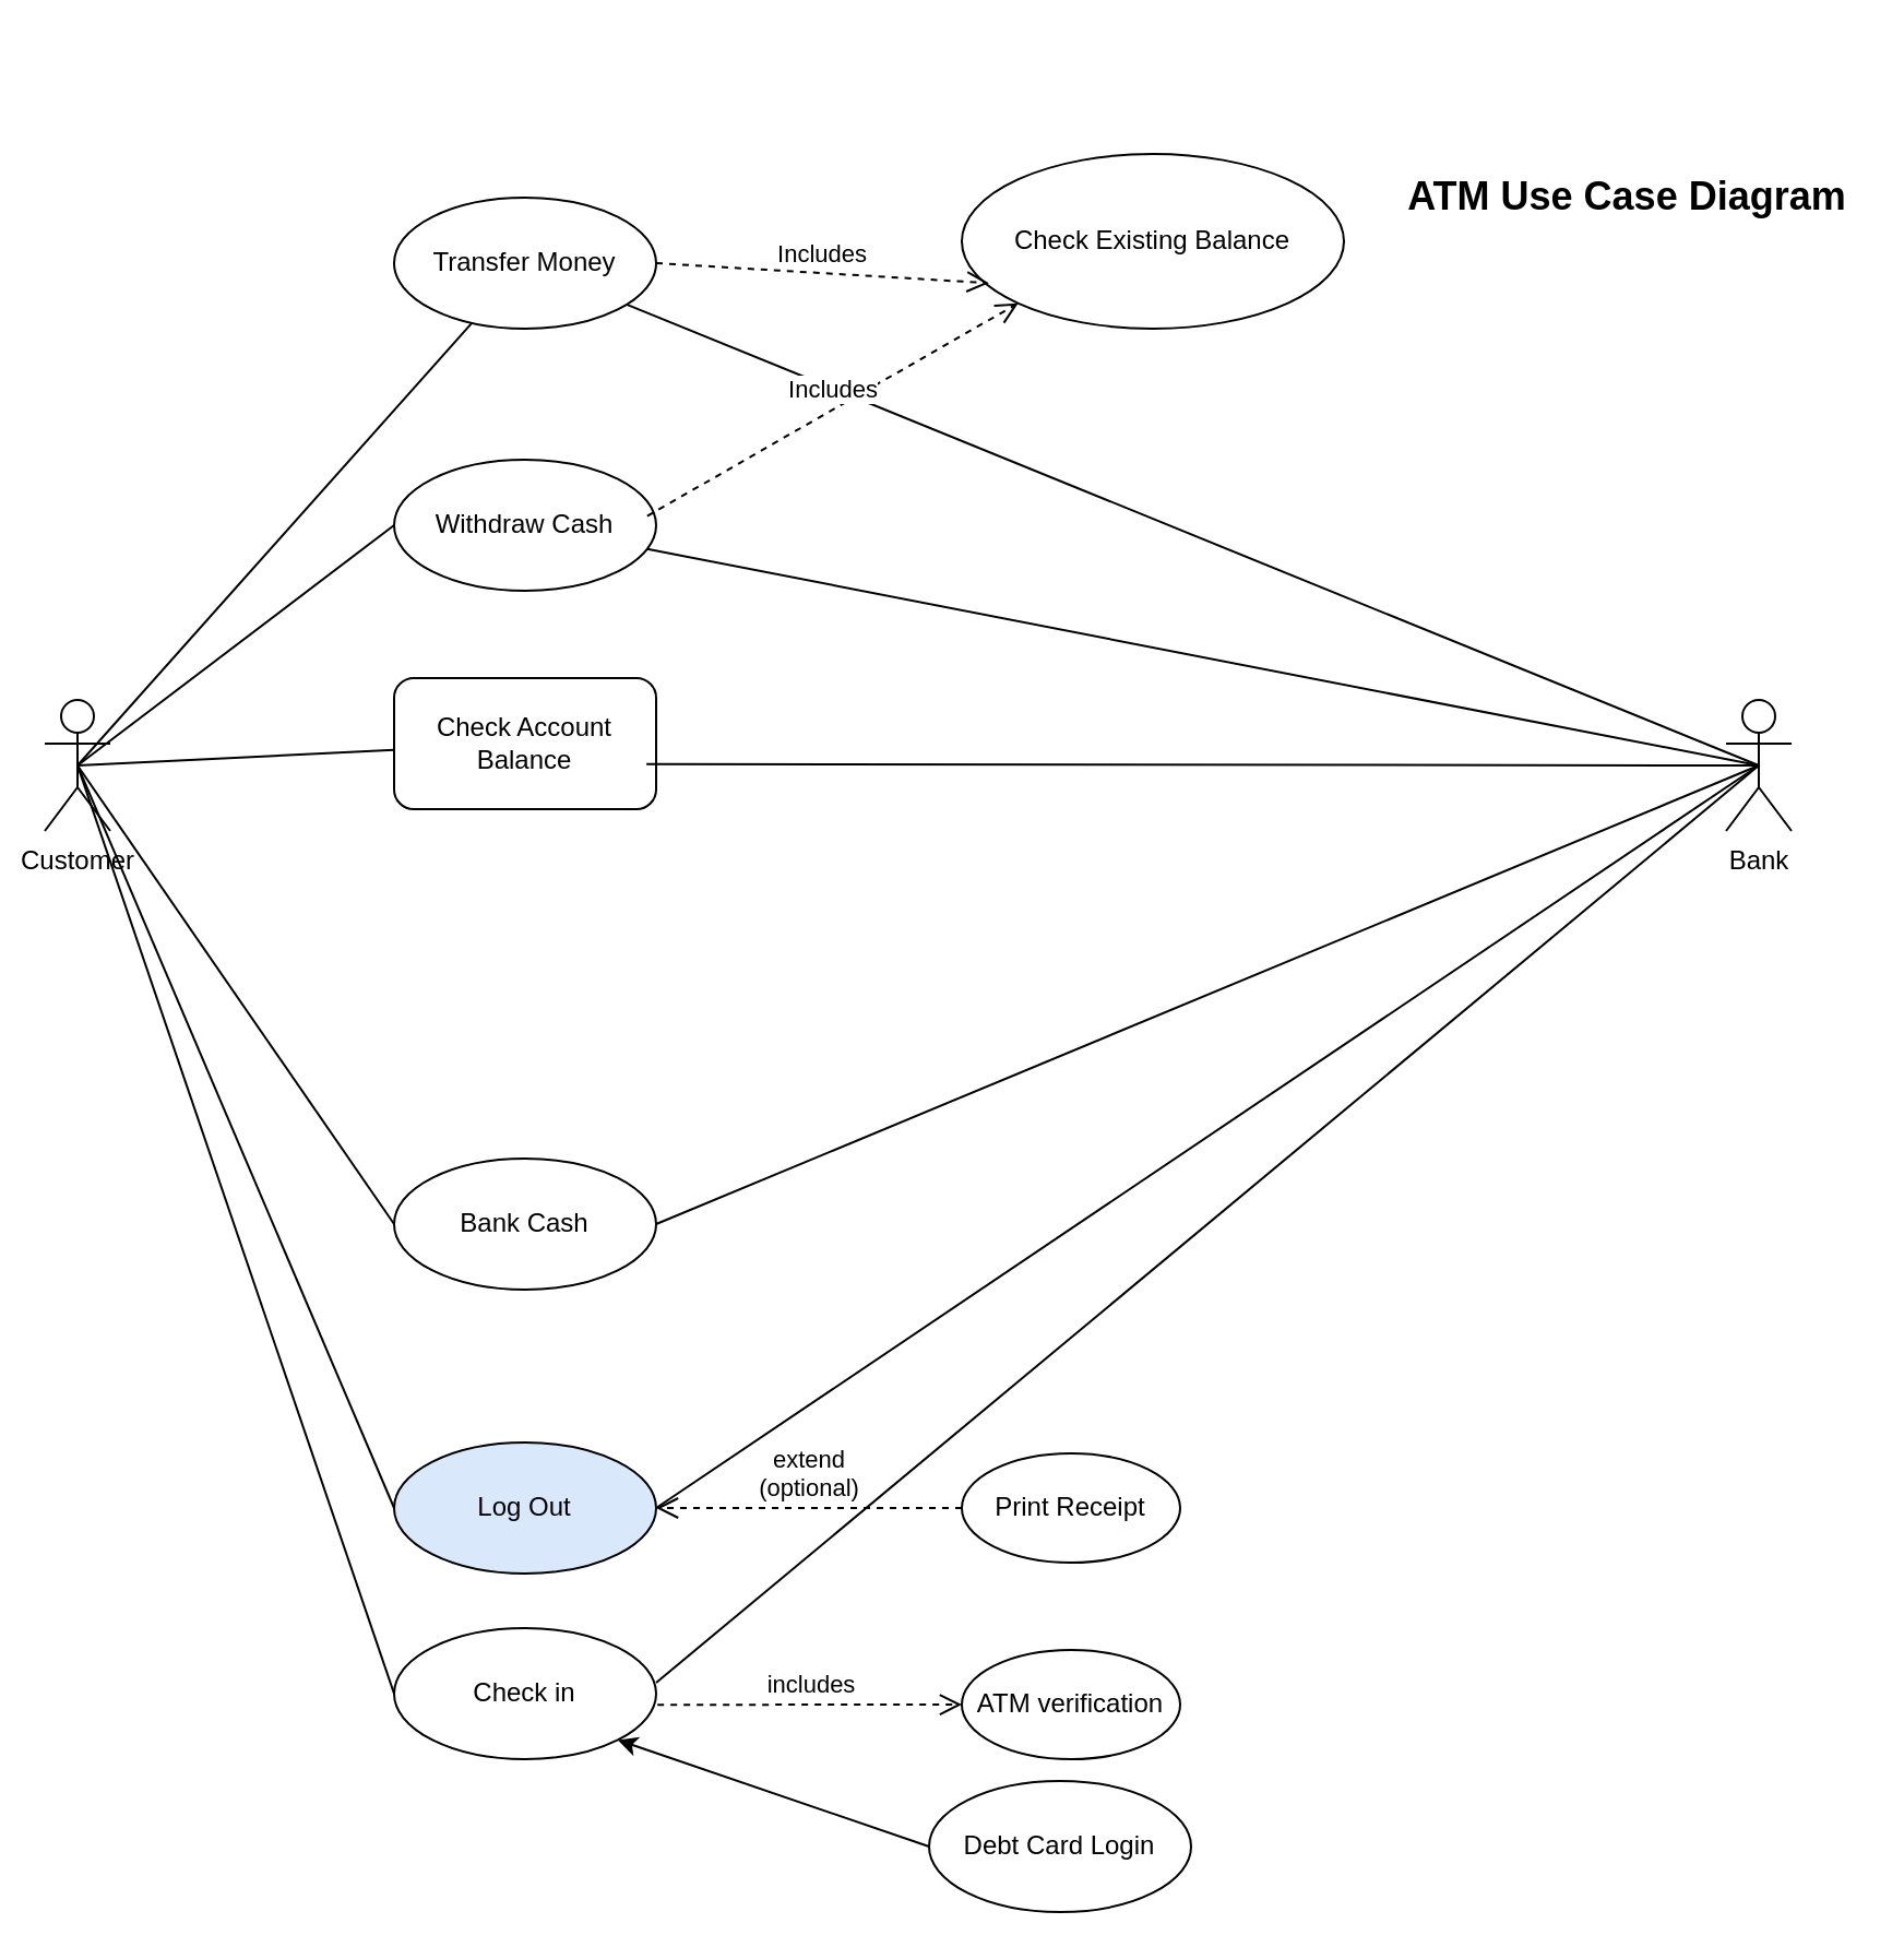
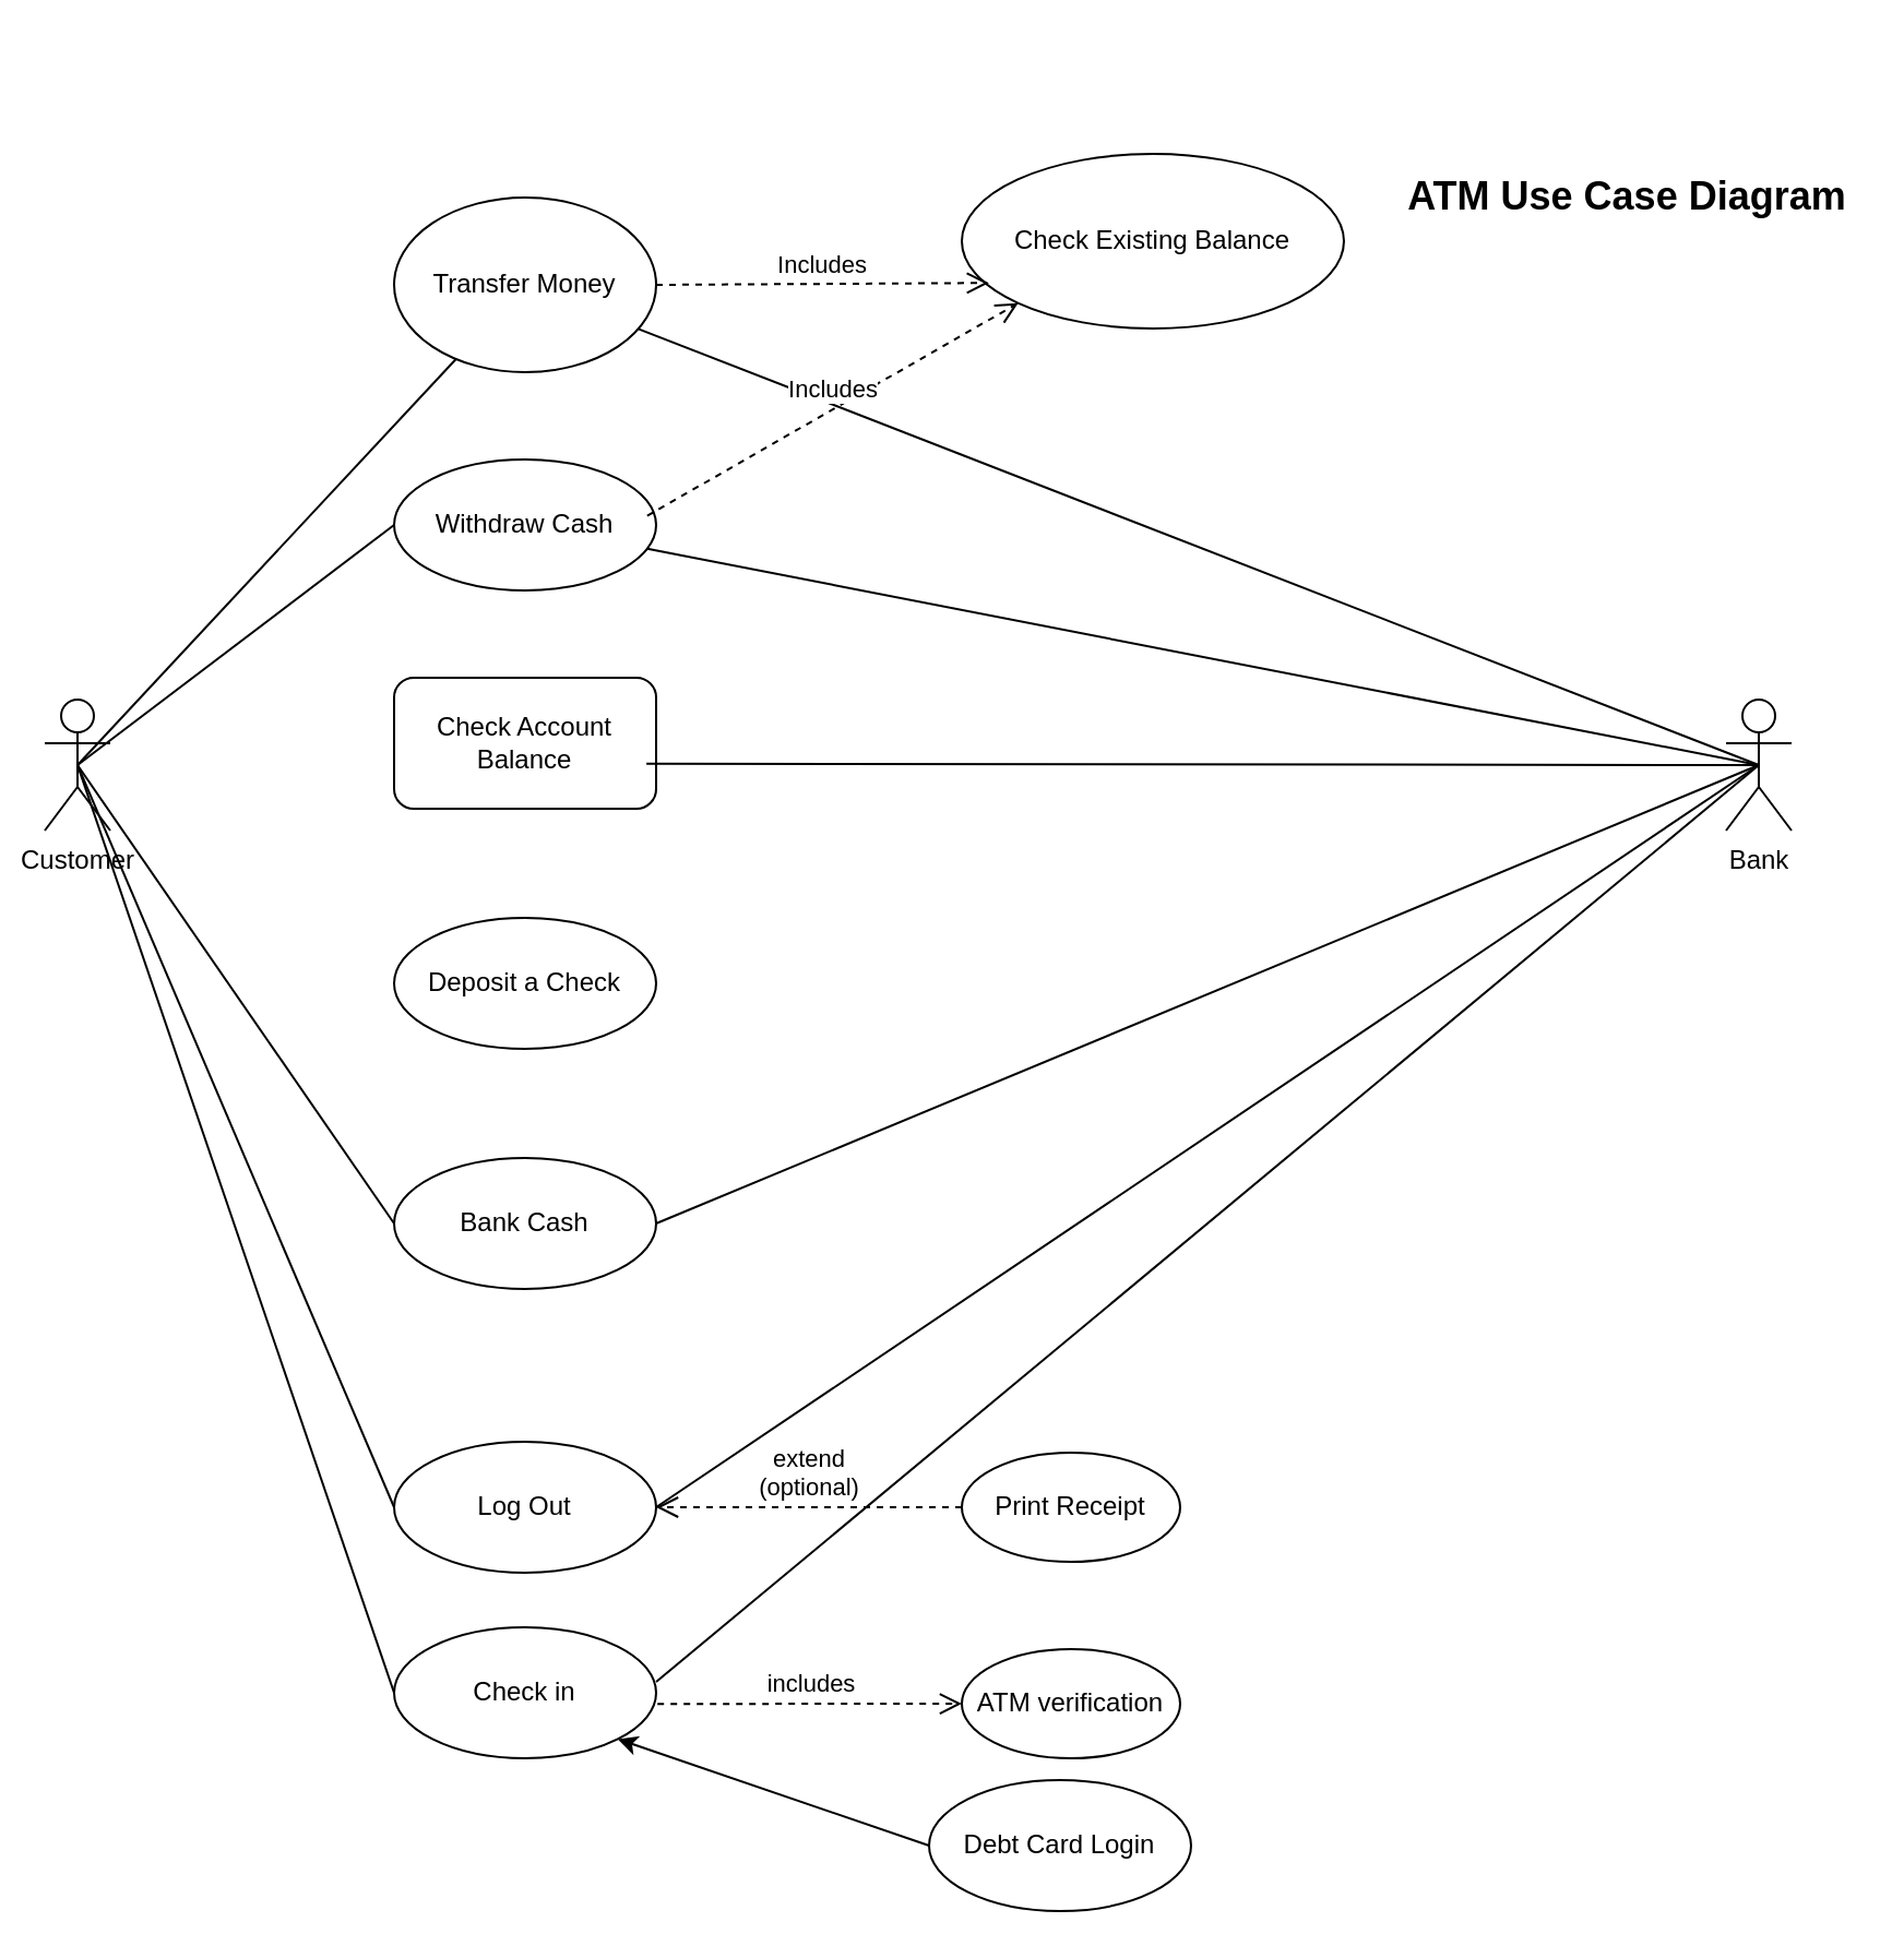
  <mxCell id="0" />
  <mxCell id="1" parent="0" />
  <mxCell id="2" value="Customer" style="shape=umlActor;verticalLabelPosition=bottom;verticalAlign=top;html=1;outlineConnect=0;" vertex="1" parent="1"><mxGeometry x="20" y="320" width="30" height="60" as="geometry" /></mxCell>
  <mxCell id="3" value="" style="endArrow=none;html=1;exitX=0.5;exitY=0.5;exitDx=0;exitDy=0;exitPerimeter=0;" edge="1" parent="1" source="2" target="4"><mxGeometry width="50" height="50" relative="1" as="geometry"><mxPoint x="420" y="420" as="sourcePoint" /><mxPoint x="120" y="290" as="targetPoint" /></mxGeometry></mxCell>
- <mxCell id="4" value="Transfer Money" style="ellipse;whiteSpace=wrap;html=1;" vertex="1" parent="1"><mxGeometry x="180" y="90" width="120" height="60" as="geometry" /></mxCell>
+ <mxCell id="4" value="Transfer Money" style="ellipse;whiteSpace=wrap;html=1;" vertex="1" parent="1"><mxGeometry x="180" y="90" width="120" height="80" as="geometry" /></mxCell>
  <mxCell id="5" value="Check Existing Balance" style="ellipse;whiteSpace=wrap;html=1;" vertex="1" parent="1"><mxGeometry x="440" y="70" width="175" height="80" as="geometry" /></mxCell>
  <mxCell id="6" value="Withdraw Cash" style="ellipse;whiteSpace=wrap;html=1;" vertex="1" parent="1"><mxGeometry x="180" y="210" width="120" height="60" as="geometry" /></mxCell>
  <mxCell id="7" value="Bank" style="shape=umlActor;verticalLabelPosition=bottom;verticalAlign=top;html=1;outlineConnect=0;" vertex="1" parent="1"><mxGeometry x="790" y="320" width="30" height="60" as="geometry" /></mxCell>
  <mxCell id="8" value="" style="endArrow=none;html=1;entryX=0.5;entryY=0.5;entryDx=0;entryDy=0;entryPerimeter=0;" edge="1" parent="1" source="4" target="7"><mxGeometry width="50" height="50" relative="1" as="geometry"><mxPoint x="380" y="410" as="sourcePoint" /><mxPoint x="430" y="360" as="targetPoint" /><Array as="points" /></mxGeometry></mxCell>
  <mxCell id="9" value="" style="endArrow=none;html=1;exitX=0.5;exitY=0.5;exitDx=0;exitDy=0;exitPerimeter=0;entryX=0;entryY=0.5;entryDx=0;entryDy=0;" edge="1" parent="1" source="2" target="6"><mxGeometry width="50" height="50" relative="1" as="geometry"><mxPoint x="380" y="410" as="sourcePoint" /><mxPoint x="430" y="360" as="targetPoint" /></mxGeometry></mxCell>
  <mxCell id="10" value="" style="endArrow=none;html=1;entryX=0.5;entryY=0.5;entryDx=0;entryDy=0;entryPerimeter=0;" edge="1" parent="1" source="6" target="7"><mxGeometry width="50" height="50" relative="1" as="geometry"><mxPoint x="380" y="410" as="sourcePoint" /><mxPoint x="430" y="360" as="targetPoint" /></mxGeometry></mxCell>
  <mxCell id="11" value="Check Account Balance" style="whiteSpace=wrap;html=1;rounded=1;" vertex="1" parent="1"><mxGeometry x="180" y="310" width="120" height="60" as="geometry" /></mxCell>
  <mxCell id="12" value="" style="endArrow=none;html=1;entryX=0.5;entryY=0.5;entryDx=0;entryDy=0;entryPerimeter=0;exitX=0.963;exitY=0.656;exitDx=0;exitDy=0;exitPerimeter=0;" edge="1" parent="1" source="11" target="7"><mxGeometry width="50" height="50" relative="1" as="geometry"><mxPoint x="380" y="400" as="sourcePoint" /><mxPoint x="430" y="350" as="targetPoint" /></mxGeometry></mxCell>
  <mxCell id="13" value="" style="endArrow=none;html=1;exitX=0.5;exitY=0.5;exitDx=0;exitDy=0;exitPerimeter=0;entryX=0;entryY=0.5;entryDx=0;entryDy=0;" edge="1" parent="1" source="2" target="14"><mxGeometry width="50" height="50" relative="1" as="geometry"><mxPoint x="380" y="400" as="sourcePoint" /><mxPoint x="270" y="350" as="targetPoint" /></mxGeometry></mxCell>
- <mxCell id="14" value="Log Out" style="ellipse;whiteSpace=wrap;html=1;fillColor=#dae8fc;" vertex="1" parent="1"><mxGeometry x="180" y="660" width="120" height="60" as="geometry" /></mxCell>
+ <mxCell id="14" value="Log Out" style="ellipse;whiteSpace=wrap;html=1;" vertex="1" parent="1"><mxGeometry x="180" y="660" width="120" height="60" as="geometry" /></mxCell>
  <mxCell id="15" value="Print Receipt" style="ellipse;whiteSpace=wrap;html=1;" vertex="1" parent="1"><mxGeometry x="440" y="665" width="100" height="50" as="geometry" /></mxCell>
+ <mxCell id="16" value="Deposit a Check" style="ellipse;whiteSpace=wrap;html=1;" vertex="1" parent="1"><mxGeometry x="180" y="420" width="120" height="60" as="geometry" /></mxCell>
  <mxCell id="17" value="" style="endArrow=none;html=1;exitX=0.5;exitY=0.5;exitDx=0;exitDy=0;exitPerimeter=0;entryX=0;entryY=0.5;entryDx=0;entryDy=0;" edge="1" parent="1" source="2" target="18"><mxGeometry width="50" height="50" relative="1" as="geometry"><mxPoint x="380" y="400" as="sourcePoint" /><mxPoint x="320" y="480" as="targetPoint" /></mxGeometry></mxCell>
  <mxCell id="18" value="Bank Cash" style="ellipse;whiteSpace=wrap;html=1;" vertex="1" parent="1"><mxGeometry x="180" y="530" width="120" height="60" as="geometry" /></mxCell>
  <mxCell id="19" value="" style="endArrow=none;html=1;entryX=0.5;entryY=0.5;entryDx=0;entryDy=0;entryPerimeter=0;exitX=1;exitY=0.5;exitDx=0;exitDy=0;" edge="1" parent="1" source="18" target="7"><mxGeometry width="50" height="50" relative="1" as="geometry"><mxPoint x="480" y="493" as="sourcePoint" /><mxPoint x="430" y="350" as="targetPoint" /></mxGeometry></mxCell>
  <mxCell id="20" value="" style="endArrow=none;html=1;exitX=0.5;exitY=0.5;exitDx=0;exitDy=0;exitPerimeter=0;entryX=0;entryY=0.5;entryDx=0;entryDy=0;" edge="1" parent="1" source="2" target="21"><mxGeometry width="50" height="50" relative="1" as="geometry"><mxPoint x="380" y="400" as="sourcePoint" /><mxPoint x="470" y="570" as="targetPoint" /></mxGeometry></mxCell>
  <mxCell id="21" value="Check in" style="ellipse;whiteSpace=wrap;html=1;" vertex="1" parent="1"><mxGeometry x="180" y="745" width="120" height="60" as="geometry" /></mxCell>
  <mxCell id="22" value="" style="endArrow=none;html=1;entryX=0.5;entryY=0.5;entryDx=0;entryDy=0;entryPerimeter=0;" edge="1" parent="1" target="7"><mxGeometry width="50" height="50" relative="1" as="geometry"><mxPoint x="300" y="770" as="sourcePoint" /><mxPoint x="430" y="350" as="targetPoint" /><Array as="points" /></mxGeometry></mxCell>
  <mxCell id="23" value="Debt Card Login" style="ellipse;whiteSpace=wrap;html=1;" vertex="1" parent="1"><mxGeometry x="425" y="815" width="120" height="60" as="geometry" /></mxCell>
  <mxCell id="24" value="&lt;b&gt;&lt;font style=&quot;font-size: 18px&quot;&gt;ATM Use Case Diagram&lt;/font&gt;&lt;/b&gt;" style="text;html=1;strokeColor=none;fillColor=none;align=center;verticalAlign=middle;whiteSpace=wrap;rounded=0;" vertex="1" parent="1"><mxGeometry x="640" y="20" width="210" height="140" as="geometry" /></mxCell>
- <mxCell id="25" value="" style="endArrow=none;html=1;exitX=0.5;exitY=0.5;exitDx=0;exitDy=0;exitPerimeter=0;" edge="1" parent="1" source="2" target="11"><mxGeometry width="50" height="50" relative="1" as="geometry"><mxPoint x="260" y="390" as="sourcePoint" /><mxPoint x="180" y="350" as="targetPoint" /></mxGeometry></mxCell>
  <mxCell id="26" value="" style="endArrow=none;html=1;exitX=1;exitY=0.5;exitDx=0;exitDy=0;entryX=0.5;entryY=0.5;entryDx=0;entryDy=0;entryPerimeter=0;" edge="1" parent="1" source="14" target="7"><mxGeometry width="50" height="50" relative="1" as="geometry"><mxPoint x="330" y="520" as="sourcePoint" /><mxPoint x="380" y="470" as="targetPoint" /></mxGeometry></mxCell>
  <mxCell id="27" value="ATM verification" style="ellipse;whiteSpace=wrap;html=1;" vertex="1" parent="1"><mxGeometry x="440" y="755" width="100" height="50" as="geometry" /></mxCell>
  <mxCell id="28" value="" style="endArrow=classic;html=1;exitX=0;exitY=0.5;exitDx=0;exitDy=0;entryX=1;entryY=1;entryDx=0;entryDy=0;" edge="1" parent="1" source="23" target="21"><mxGeometry width="50" height="50" relative="1" as="geometry"><mxPoint x="220" y="750" as="sourcePoint" /><mxPoint x="270" y="700" as="targetPoint" /></mxGeometry></mxCell>
  <mxCell id="29" value="includes" style="html=1;verticalAlign=bottom;endArrow=open;dashed=1;endSize=8;exitX=1.005;exitY=0.585;exitDx=0;exitDy=0;exitPerimeter=0;entryX=0;entryY=0.5;entryDx=0;entryDy=0;" edge="1" parent="1" source="21" target="27"><mxGeometry relative="1" as="geometry"><mxPoint x="380" y="910" as="sourcePoint" /><mxPoint x="300" y="910" as="targetPoint" /></mxGeometry></mxCell>
  <mxCell id="30" value="extend&lt;br&gt;(optional)" style="html=1;verticalAlign=bottom;endArrow=open;dashed=1;endSize=8;exitX=0;exitY=0.5;exitDx=0;exitDy=0;entryX=1;entryY=0.5;entryDx=0;entryDy=0;" edge="1" parent="1" source="15" target="14"><mxGeometry relative="1" as="geometry"><mxPoint x="310.6" y="790.1" as="sourcePoint" /><mxPoint x="450" y="790" as="targetPoint" /></mxGeometry></mxCell>
  <mxCell id="31" value="Includes" style="html=1;verticalAlign=bottom;endArrow=open;dashed=1;endSize=8;exitX=0.966;exitY=0.43;exitDx=0;exitDy=0;exitPerimeter=0;entryX=0;entryY=1;entryDx=0;entryDy=0;" edge="1" parent="1" source="6" target="5"><mxGeometry relative="1" as="geometry"><mxPoint x="530" y="200" as="sourcePoint" /><mxPoint x="450" y="200" as="targetPoint" /></mxGeometry></mxCell>
  <mxCell id="32" value="Includes" style="html=1;verticalAlign=bottom;endArrow=open;dashed=1;endSize=8;exitX=1;exitY=0.5;exitDx=0;exitDy=0;entryX=0.071;entryY=0.739;entryDx=0;entryDy=0;entryPerimeter=0;" edge="1" parent="1" source="4" target="5"><mxGeometry relative="1" as="geometry"><mxPoint x="530" y="200" as="sourcePoint" /><mxPoint x="450" y="200" as="targetPoint" /></mxGeometry></mxCell>
